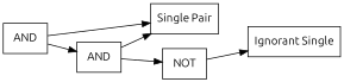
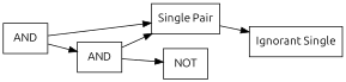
  digraph {
    fontname=Ubuntu
    rankdir=LR
    splines=spline
    node [fontname=Ubuntu shape=record]
    edge [fontname=Ubuntu]
    n1 [label=AND]
    n2 [label=AND]
    n3 [label="Single Pair"]
    n4 [label=NOT]
    n5 [label="Ignorant Single"]
    n1 -> n2
    n1 -> n3
    n2 -> n3
    n2 -> n4
-   n4 -> n5
+   n3 -> n5
  }
